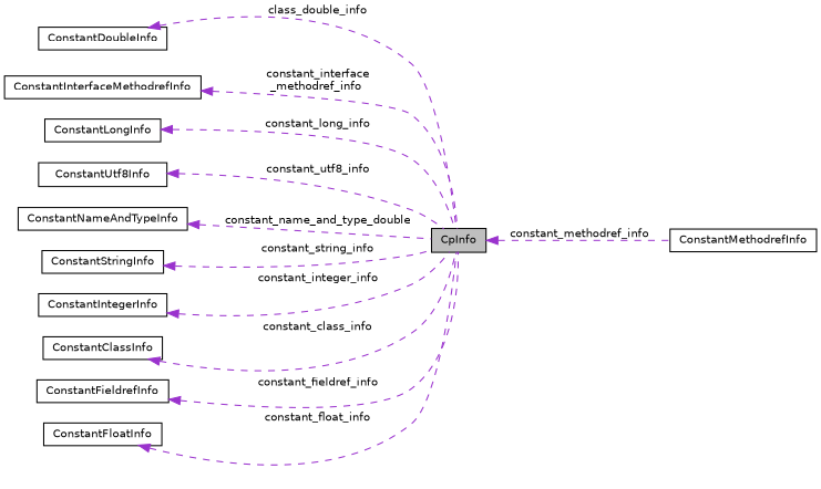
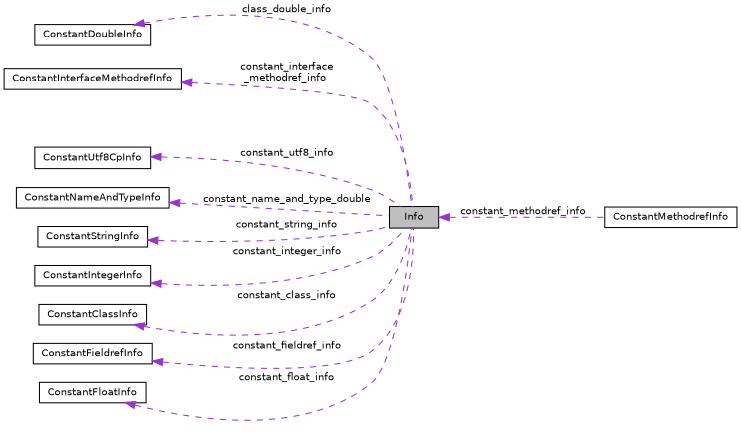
  digraph {
    rankdir=LR
    node [color=black fillcolor=white fontname=Helvetica fontsize=10 shape=record style=filled]
    edge [color=darkorchid3 dir=back fontname=Helvetica fontsize=10 labelfontname=Helvetica labelfontsize=10 style=dashed]
-   n1 [fillcolor=grey75 fontcolor=black height=0.2 label=CpInfo width=0.4]
+   n1 [fillcolor=grey75 fontcolor=black height=0.2 label=Info width=0.4]
    n2 [height=0.2 label=ConstantMethodrefInfo width=0.4]
    n3 [height=0.2 label=ConstantDoubleInfo width=0.4]
    n4 [height=0.2 label=ConstantInterfaceMethodrefInfo width=0.4]
-   n5 [height=0.2 label=ConstantLongInfo width=0.4]
-   n6 [height=0.2 label=ConstantUtf8Info width=0.4]
+   n6 [height=0.2 label=ConstantUtf8CpInfo width=0.4]
    n7 [height=0.2 label=ConstantNameAndTypeInfo width=0.4]
    n8 [height=0.2 label=ConstantStringInfo width=0.4]
    n9 [height=0.2 label=ConstantIntegerInfo width=0.4]
    n10 [height=0.2 label=ConstantClassInfo width=0.4]
    n11 [height=0.2 label=ConstantFieldrefInfo width=0.4]
    n12 [height=0.2 label=ConstantFloatInfo width=0.4]
    n1 -> n2 [label=" constant_methodref_info"]
    n3 -> n1 [label=" class_double_info"]
    n4 -> n1 [label=" constant_interface\l_methodref_info"]
-   n5 -> n1 [label=" constant_long_info"]
    n6 -> n1 [label=" constant_utf8_info"]
    n7 -> n1 [label=" constant_name_and_type_double"]
    n8 -> n1 [label=" constant_string_info"]
    n9 -> n1 [label=" constant_integer_info"]
    n10 -> n1 [label=" constant_class_info"]
    n11 -> n1 [label=" constant_fieldref_info"]
    n12 -> n1 [label=" constant_float_info"]
  }
